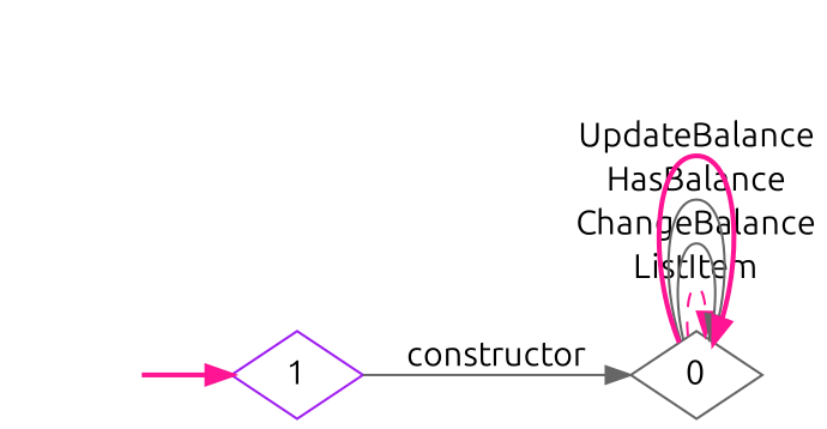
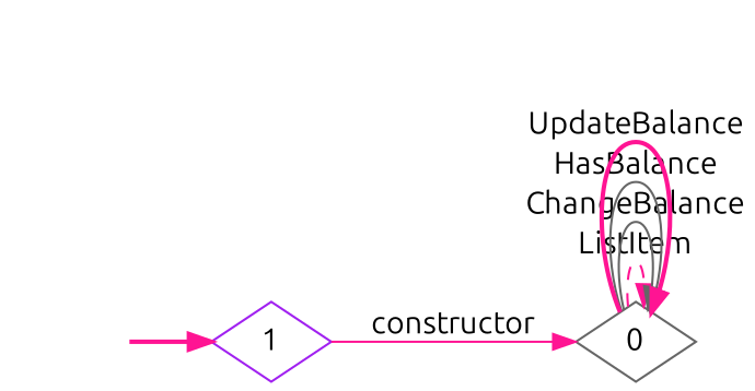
  digraph {
    rankdir=LR
    fontname=Ubuntu
    node [shape=diamond color=purple fontname=Ubuntu]
    edge [color=deeppink style=solid fontname=Ubuntu]
    "" [shape=plaintext]
    n2 [label=1]
    n3 [label=0 color=gray40]
    "" -> n2 [style=bold]
-   n2 -> n3 [label=constructor color=gray40]
+   n2 -> n3 [label=constructor]
    n3 -> n3 [label=ListItem style=dashed]
    n3 -> n3 [label=ChangeBalance color=gray40]
    n3 -> n3 [label=HasBalance color=gray40]
    n3 -> n3 [label=UpdateBalance style=bold]
  }
